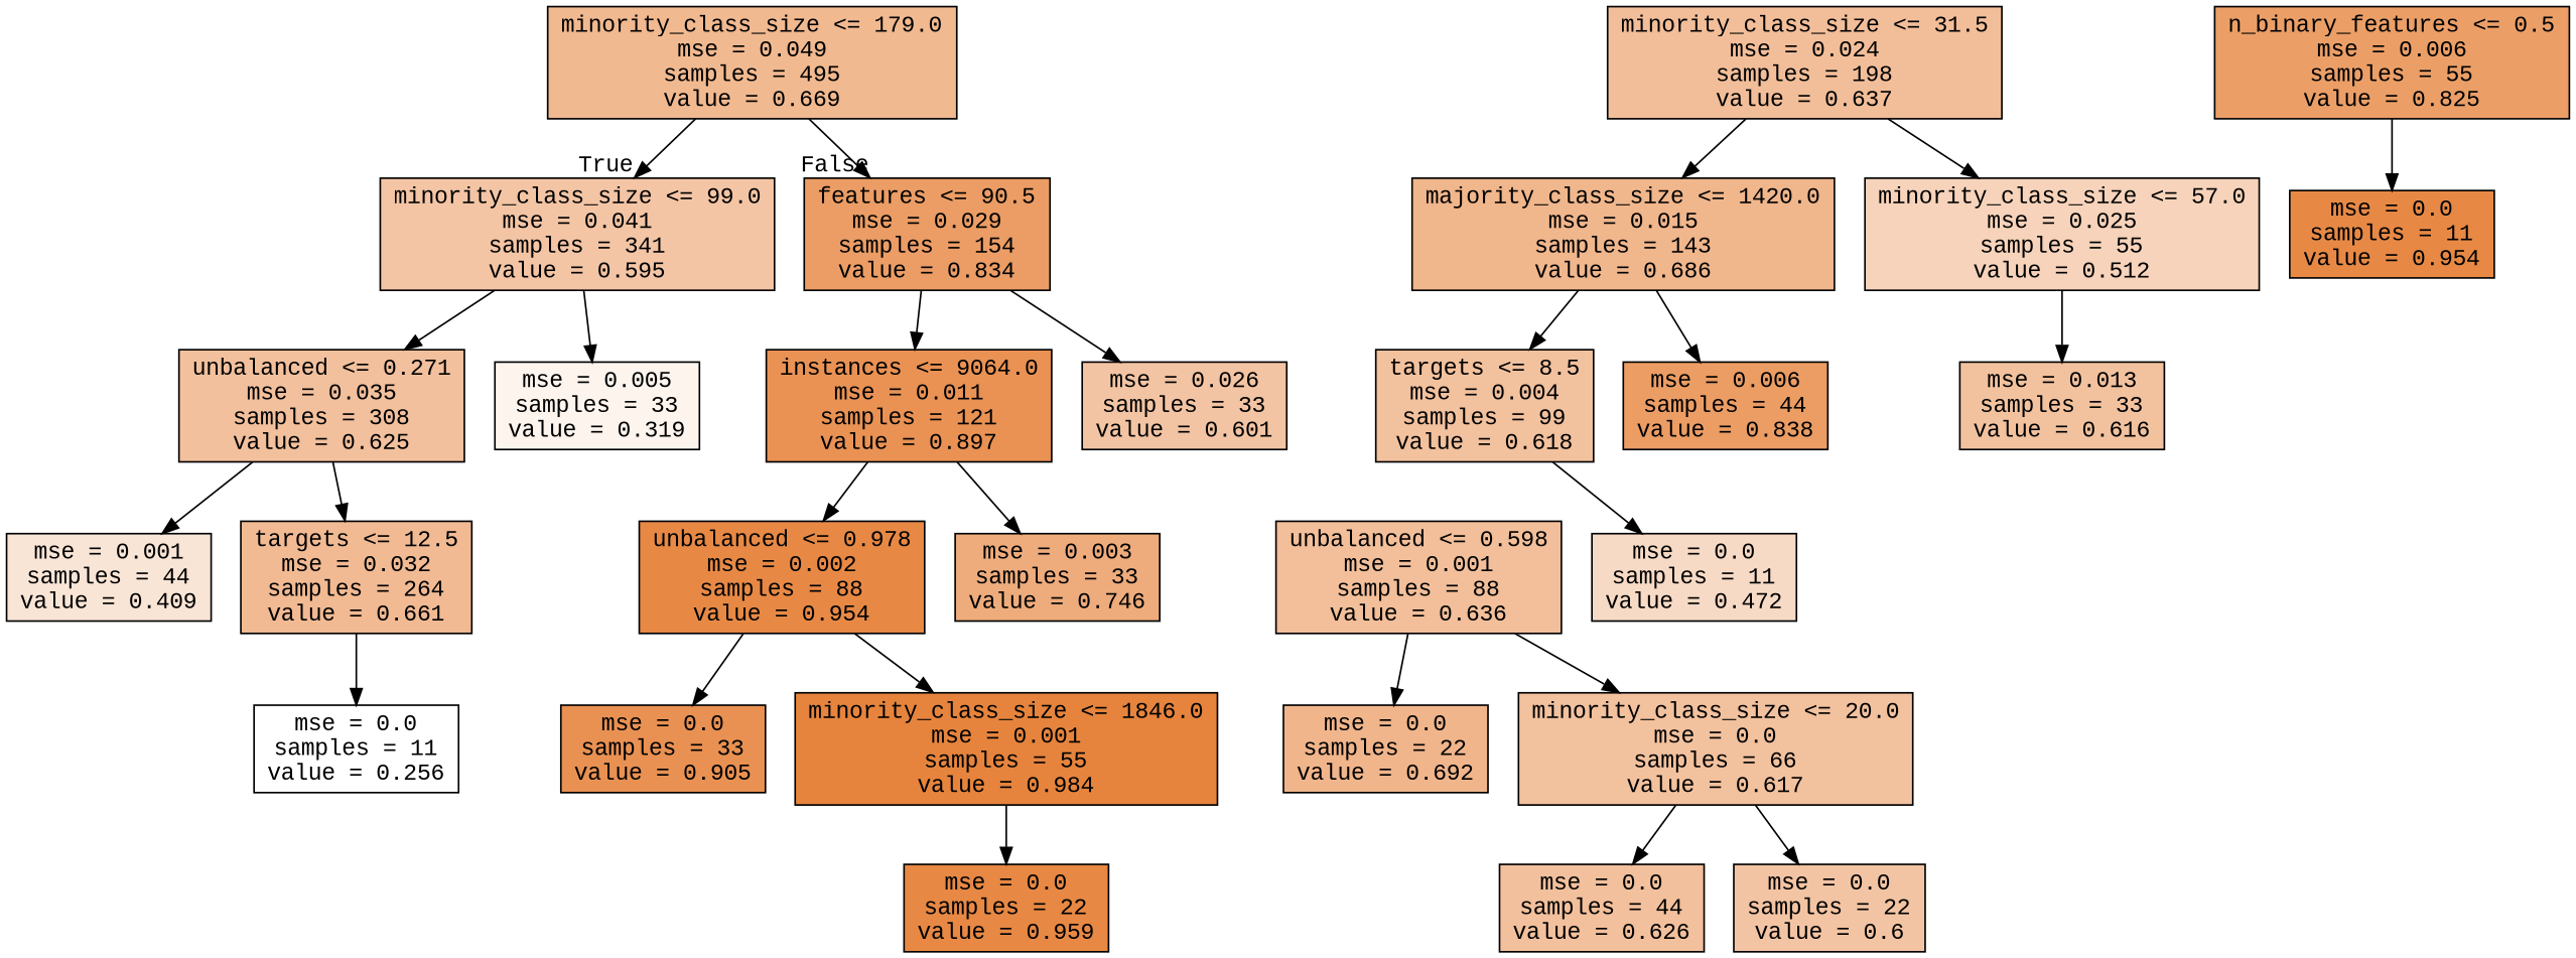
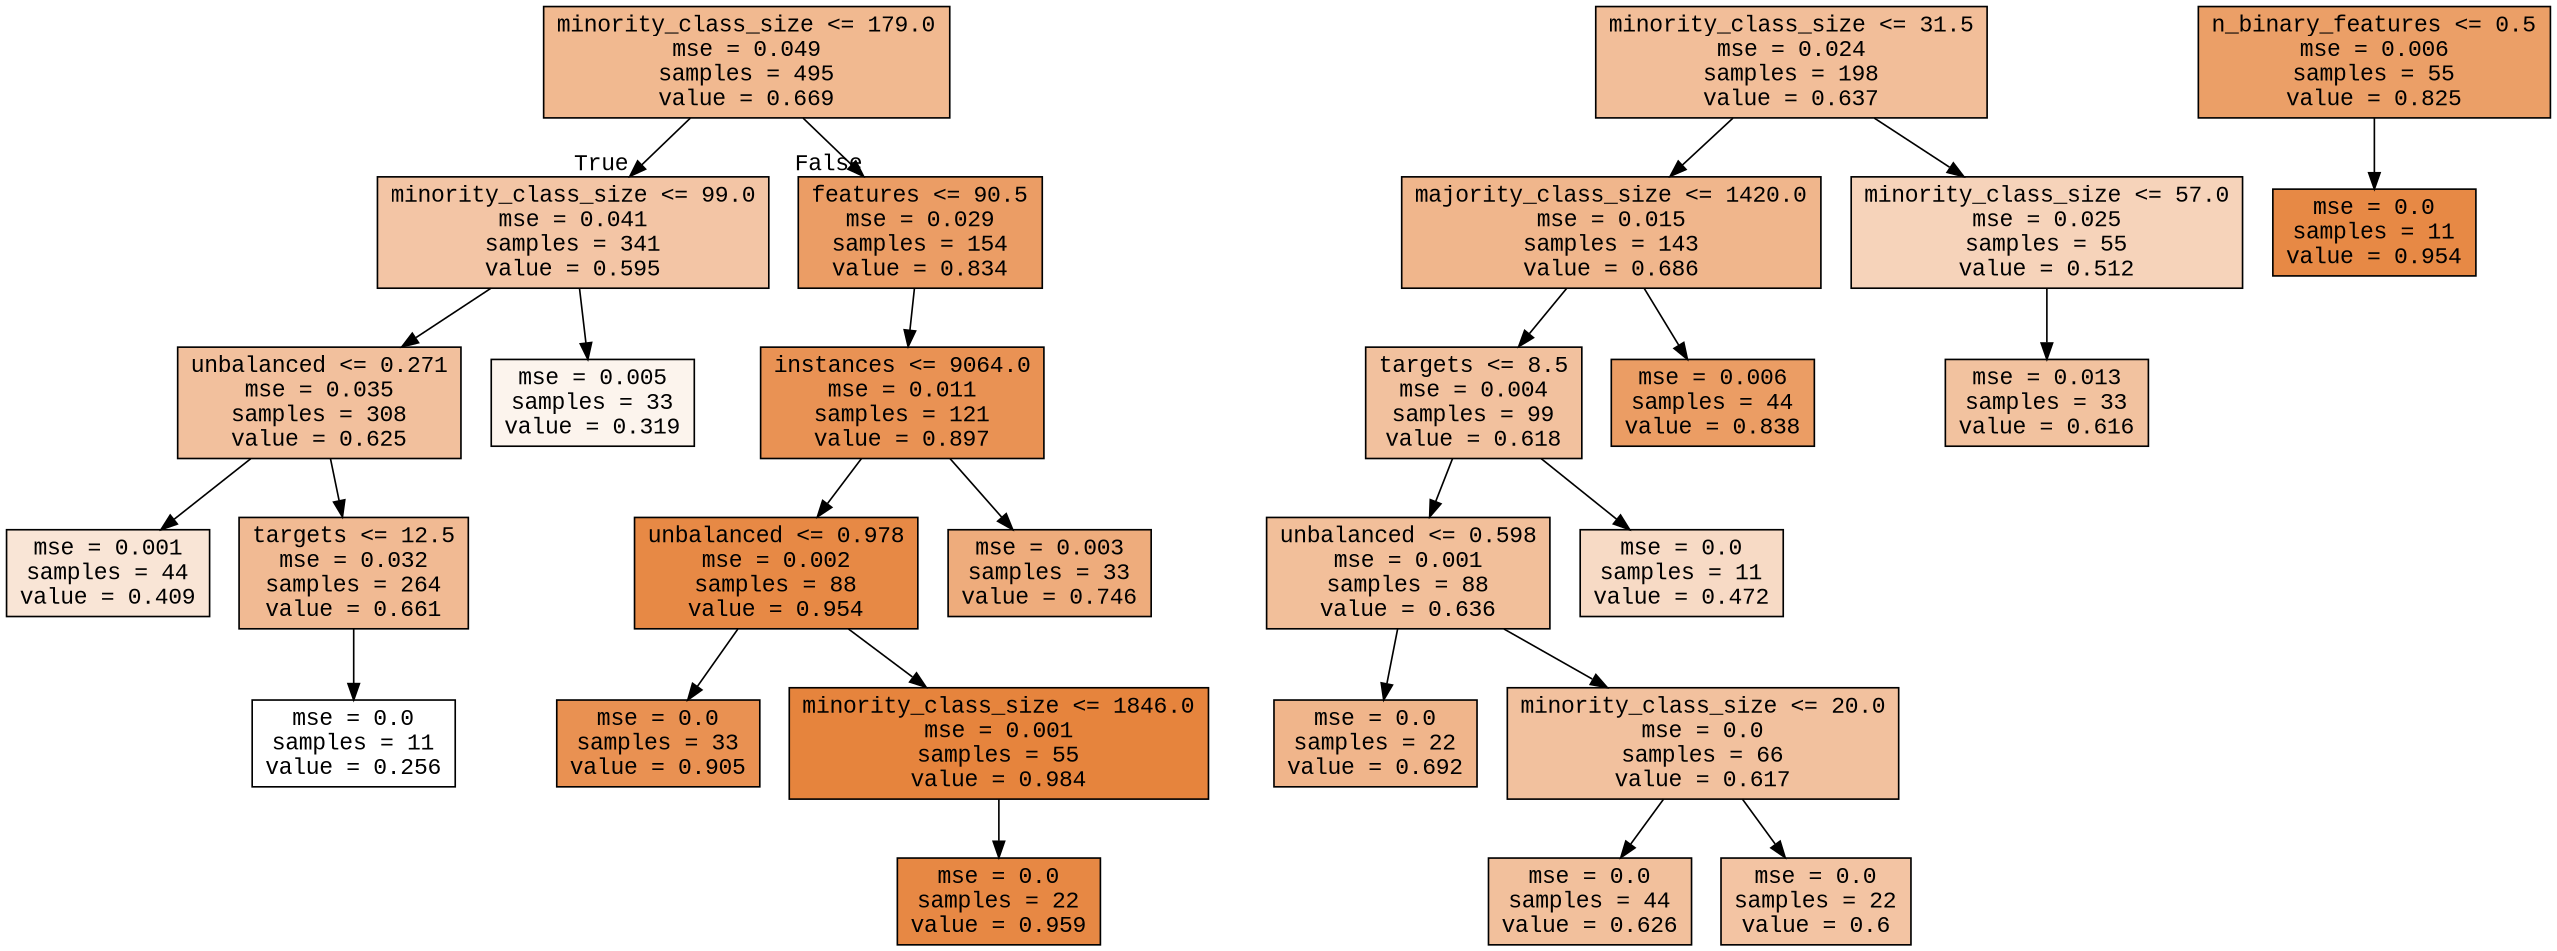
  digraph {
    fontname="Liberation Mono"
    node [color=black fillcolor="#e5813976" fontname="Liberation Mono" shape=box style=filled]
    edge [fontname="Liberation Mono"]
    n1 [fillcolor="#e581398e" label="minority_class_size <= 179.0\nmse = 0.049\nsamples = 495\nvalue = 0.669"]
    n2 [fillcolor="#e5813974" label="minority_class_size <= 99.0\nmse = 0.041\nsamples = 341\nvalue = 0.595"]
    n3 [fillcolor="#e58139c6" label="features <= 90.5\nmse = 0.029\nsamples = 154\nvalue = 0.834"]
    n4 [fillcolor="#e581397e" label="unbalanced <= 0.271\nmse = 0.035\nsamples = 308\nvalue = 0.625"]
    n5 [fillcolor="#e5813916" label="mse = 0.005\nsamples = 33\nvalue = 0.319"]
    n6 [fillcolor="#e58139dc" label="instances <= 9064.0\nmse = 0.011\nsamples = 121\nvalue = 0.897"]
-   n7 [label="mse = 0.026\nsamples = 33\nvalue = 0.601"]
    n8 [fillcolor="#e5813934" label="mse = 0.001\nsamples = 44\nvalue = 0.409"]
    n9 [fillcolor="#e581398b" label="targets <= 12.5\nmse = 0.032\nsamples = 264\nvalue = 0.661"]
    n10 [fillcolor="#e5813900" label="mse = 0.0\nsamples = 11\nvalue = 0.256"]
    n11 [fillcolor="#e5813983" label="minority_class_size <= 31.5\nmse = 0.024\nsamples = 198\nvalue = 0.637"]
    n12 [fillcolor="#e5813993" label="majority_class_size <= 1420.0\nmse = 0.015\nsamples = 143\nvalue = 0.686"]
    n13 [fillcolor="#e5813958" label="minority_class_size <= 57.0\nmse = 0.025\nsamples = 55\nvalue = 0.512"]
    n14 [fillcolor="#e58139c3" label="n_binary_features <= 0.5\nmse = 0.006\nsamples = 55\nvalue = 0.825"]
    n15 [fillcolor="#e58139ef" label="mse = 0.0\nsamples = 11\nvalue = 0.954"]
    n16 [fillcolor="#e581397c" label="targets <= 8.5\nmse = 0.004\nsamples = 99\nvalue = 0.618"]
    n17 [fillcolor="#e58139c7" label="mse = 0.006\nsamples = 44\nvalue = 0.838"]
    n18 [fillcolor="#e581397b" label="mse = 0.013\nsamples = 33\nvalue = 0.616"]
    n19 [fillcolor="#e5813982" label="unbalanced <= 0.598\nmse = 0.001\nsamples = 88\nvalue = 0.636"]
    n20 [fillcolor="#e581394a" label="mse = 0.0\nsamples = 11\nvalue = 0.472"]
    n21 [fillcolor="#e5813995" label="mse = 0.0\nsamples = 22\nvalue = 0.692"]
    n22 [fillcolor="#e581397c" label="minority_class_size <= 20.0\nmse = 0.0\nsamples = 66\nvalue = 0.617"]
    n23 [fillcolor="#e581397f" label="mse = 0.0\nsamples = 44\nvalue = 0.626"]
    n24 [label="mse = 0.0\nsamples = 22\nvalue = 0.6"]
    n25 [fillcolor="#e58139ef" label="unbalanced <= 0.978\nmse = 0.002\nsamples = 88\nvalue = 0.954"]
    n26 [fillcolor="#e58139a8" label="mse = 0.003\nsamples = 33\nvalue = 0.746"]
    n27 [fillcolor="#e58139de" label="mse = 0.0\nsamples = 33\nvalue = 0.905"]
    n28 [fillcolor="#e58139f9" label="minority_class_size <= 1846.0\nmse = 0.001\nsamples = 55\nvalue = 0.984"]
    n29 [fillcolor="#e58139f1" label="mse = 0.0\nsamples = 22\nvalue = 0.959"]
    n1 -> n2 [headlabel=True labelangle=45 labeldistance=2.5]
    n1 -> n3 [headlabel=False labelangle=-45 labeldistance=2.5]
    n2 -> n4
    n2 -> n5
    n3 -> n6
-   n3 -> n7
    n4 -> n8
    n4 -> n9
    n6 -> n25
    n6 -> n26
    n9 -> n10
    n11 -> n12
    n11 -> n13
    n12 -> n16
    n12 -> n17
    n13 -> n18
    n14 -> n15
+   n16 -> n19
    n16 -> n20
    n19 -> n21
    n19 -> n22
    n22 -> n23
    n22 -> n24
    n25 -> n27
    n25 -> n28
    n28 -> n29
  }
